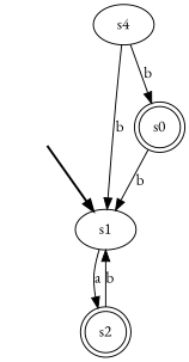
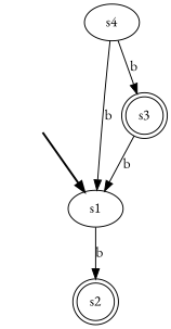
  digraph {
    fontname="EB Garamond"
    node [fontname="EB Garamond"]
    edge [fontname="EB Garamond"]
    fake [style=invisible]
    s1 [root=true]
    s2 [shape=doublecircle]
-   s3 [shape=doublecircle label=s0]
+   s3 [shape=doublecircle]
    s4
    fake -> s1 [style=bold]
-   s1 -> s2 [label=a]
-   s2 -> s1 [label=b]
+   s1 -> s2 [label=b]
    s3 -> s1 [label=b]
    s4 -> s1 [label=b]
    s4 -> s3 [label=b]
  }
